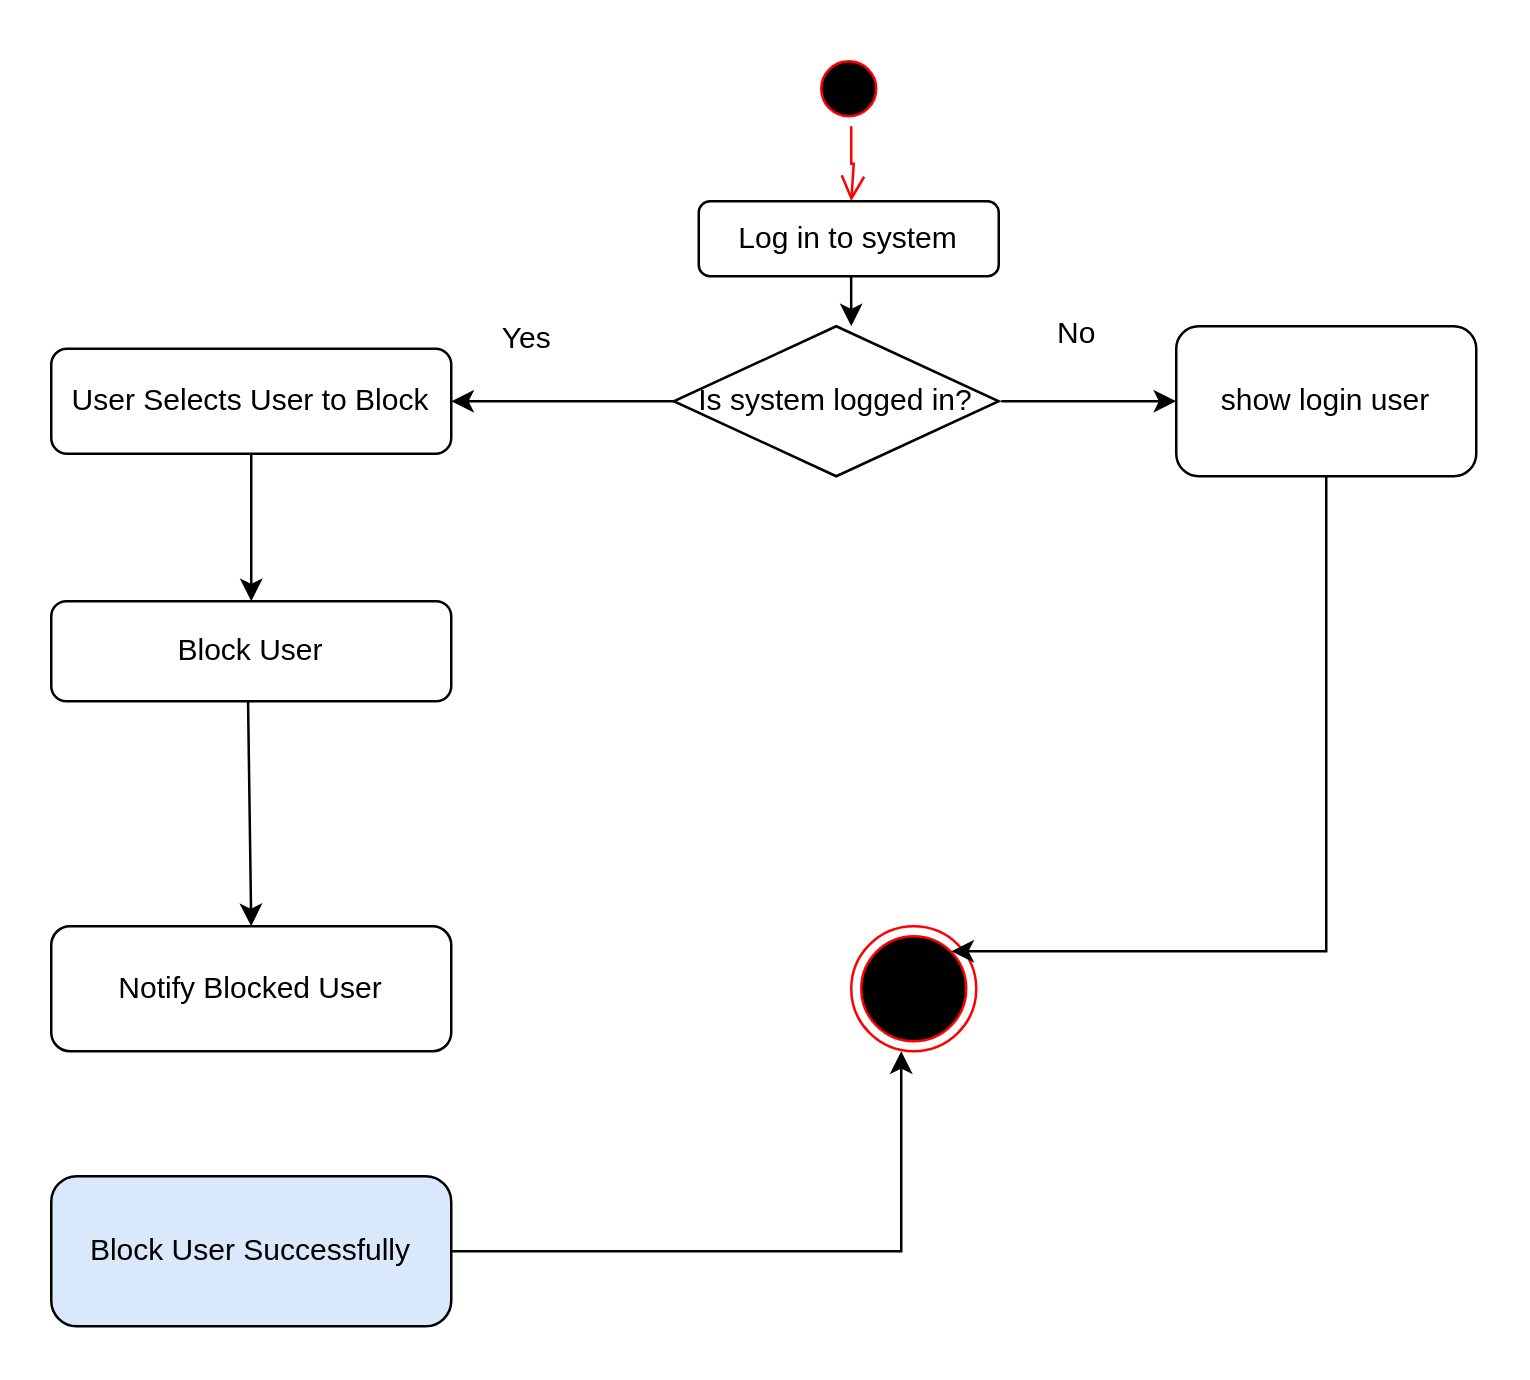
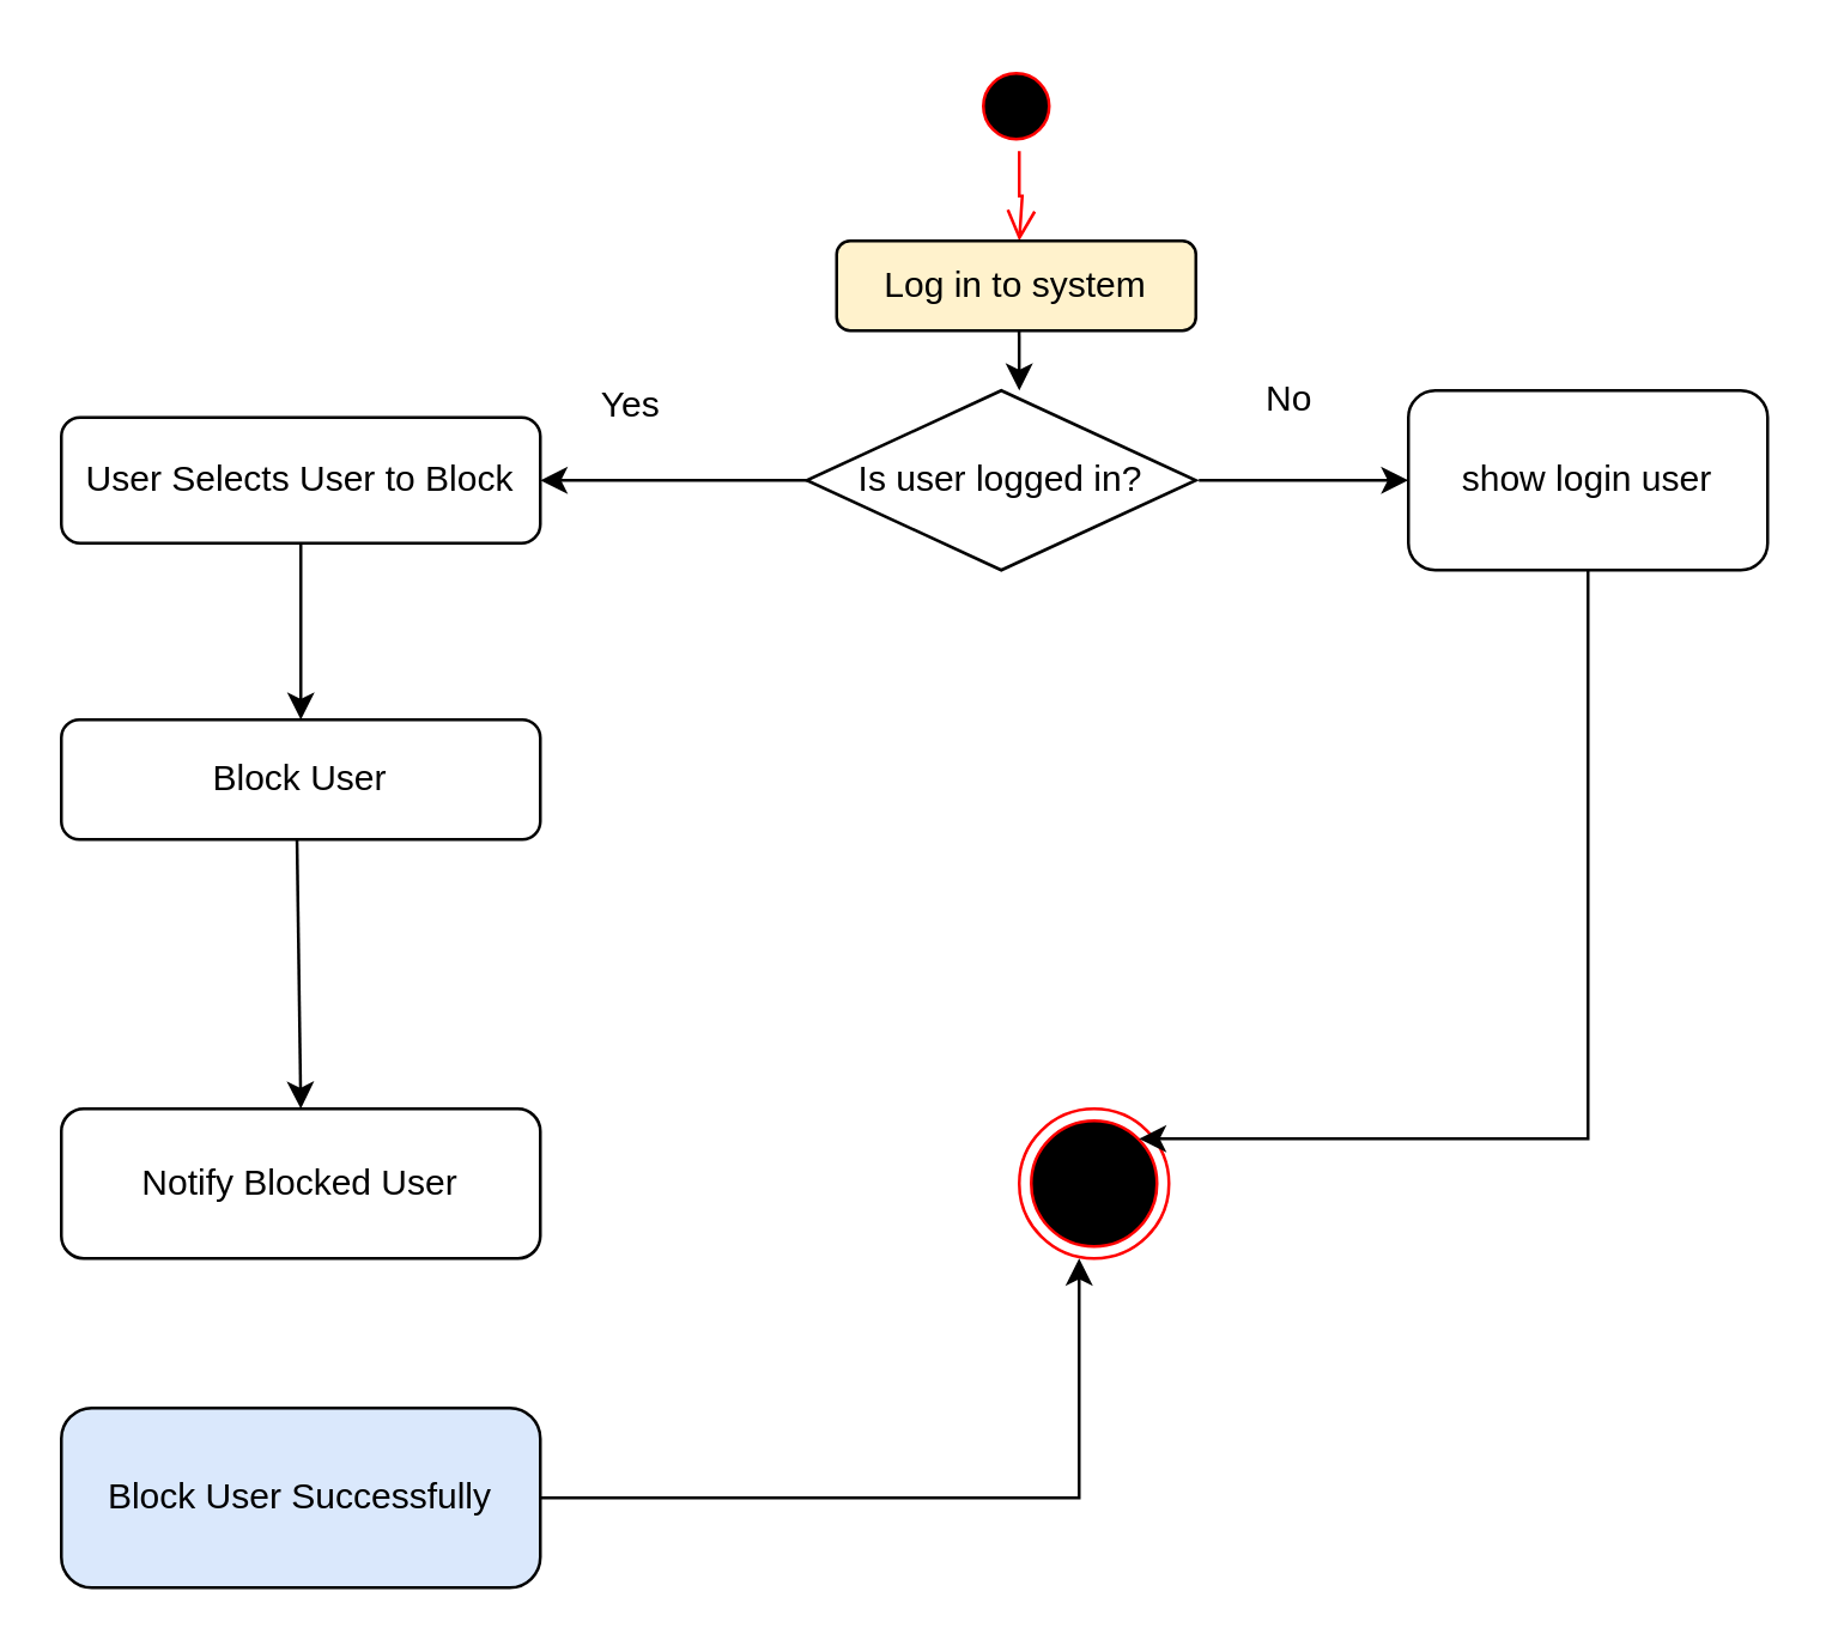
  <mxCell id="0" />
  <mxCell id="1" parent="0" />
  <mxCell id="2" value="" style="ellipse;html=1;shape=startState;fillColor=#000000;strokeColor=#ff0000;" parent="1" vertex="1"><mxGeometry x="324" y="20" width="30" height="30" as="geometry" /></mxCell>
  <mxCell id="3" value="" style="edgeStyle=orthogonalEdgeStyle;html=1;verticalAlign=bottom;endArrow=open;endSize=8;strokeColor=#ff0000;rounded=0;" parent="1" source="2" edge="1"><mxGeometry relative="1" as="geometry"><mxPoint x="340" y="80" as="targetPoint" /><Array as="points"><mxPoint x="340" y="65" /><mxPoint x="341" y="65" /></Array></mxGeometry></mxCell>
- <mxCell id="4" value="Log in to system" style="rounded=1;whiteSpace=wrap;html=1;" parent="1" vertex="1"><mxGeometry x="279" y="80" width="120" height="30" as="geometry" /></mxCell>
- <mxCell id="5" value="Is system logged in?" style="rhombus;whiteSpace=wrap;html=1;" parent="1" vertex="1"><mxGeometry x="269" y="130" width="130" height="60" as="geometry" /></mxCell>
+ <mxCell id="4" value="Log in to system" style="rounded=1;whiteSpace=wrap;html=1;fillColor=#fff2cc;" parent="1" vertex="1"><mxGeometry x="279" y="80" width="120" height="30" as="geometry" /></mxCell>
+ <mxCell id="5" value="Is user logged in?" style="rhombus;whiteSpace=wrap;html=1;" parent="1" vertex="1"><mxGeometry x="269" y="130" width="130" height="60" as="geometry" /></mxCell>
  <mxCell id="6" value="" style="endArrow=classic;html=1;rounded=0;exitX=0.508;exitY=1;exitDx=0;exitDy=0;exitPerimeter=0;" parent="1" source="4" edge="1"><mxGeometry width="50" height="50" relative="1" as="geometry"><mxPoint x="260" y="320" as="sourcePoint" /><mxPoint x="340" y="130" as="targetPoint" /></mxGeometry></mxCell>
  <mxCell id="7" value="" style="endArrow=classic;html=1;rounded=0;" parent="1" edge="1"><mxGeometry width="50" height="50" relative="1" as="geometry"><mxPoint x="270" y="160" as="sourcePoint" /><mxPoint x="180" y="160" as="targetPoint" /></mxGeometry></mxCell>
  <mxCell id="8" value="User Selects User to Block" style="rounded=1;whiteSpace=wrap;html=1;" parent="1" vertex="1"><mxGeometry x="20" y="139" width="160" height="42" as="geometry" /></mxCell>
  <mxCell id="9" value="Block User" style="rounded=1;whiteSpace=wrap;html=1;" parent="1" vertex="1"><mxGeometry x="20" y="240" width="160" height="40" as="geometry" /></mxCell>
  <mxCell id="10" value="" style="endArrow=classic;html=1;rounded=0;exitX=0.5;exitY=1;exitDx=0;exitDy=0;exitPerimeter=0;" parent="1" source="8" edge="1"><mxGeometry width="50" height="50" relative="1" as="geometry"><mxPoint x="100" y="300" as="sourcePoint" /><mxPoint x="100" y="240" as="targetPoint" /></mxGeometry></mxCell>
  <mxCell id="11" value="Yes" style="text;html=1;align=center;verticalAlign=middle;resizable=0;points=[];autosize=1;strokeColor=none;fillColor=none;" parent="1" vertex="1"><mxGeometry x="190" y="120" width="40" height="30" as="geometry" /></mxCell>
  <mxCell id="12" value="" style="endArrow=classic;html=1;rounded=0;" parent="1" edge="1"><mxGeometry width="50" height="50" relative="1" as="geometry"><mxPoint x="400" y="160" as="sourcePoint" /><mxPoint x="470" y="160" as="targetPoint" /></mxGeometry></mxCell>
  <mxCell id="13" value="No" style="text;html=1;align=center;verticalAlign=middle;resizable=0;points=[];autosize=1;strokeColor=none;fillColor=none;" parent="1" vertex="1"><mxGeometry x="410" y="118" width="40" height="30" as="geometry" /></mxCell>
  <mxCell id="14" value="show login user" style="rounded=1;whiteSpace=wrap;html=1;" parent="1" vertex="1"><mxGeometry x="470" y="130" width="120" height="60" as="geometry" /></mxCell>
  <mxCell id="15" value="" style="ellipse;html=1;shape=endState;fillColor=#000000;strokeColor=#ff0000;" parent="1" vertex="1"><mxGeometry x="530" y="430" height="30" as="geometry" /></mxCell>
  <mxCell id="16" value="" style="endArrow=classic;html=1;rounded=0;exitX=0.492;exitY=1;exitDx=0;exitDy=0;exitPerimeter=0;entryX=0.5;entryY=0;entryDx=0;entryDy=0;" parent="1" source="9" edge="1"><mxGeometry width="50" height="50" relative="1" as="geometry"><mxPoint x="100.05" y="360" as="sourcePoint" /><mxPoint x="100" y="370" as="targetPoint" /></mxGeometry></mxCell>
  <mxCell id="17" value="Notify Blocked User" style="rounded=1;whiteSpace=wrap;html=1;" parent="1" vertex="1"><mxGeometry x="20" y="370" width="160" height="50" as="geometry" /></mxCell>
  <mxCell id="18" value="" style="ellipse;html=1;shape=endState;fillColor=#000000;strokeColor=#ff0000;" parent="1" vertex="1"><mxGeometry x="340" y="370" width="50" height="50" as="geometry" /></mxCell>
  <mxCell id="19" value="" style="endArrow=classic;html=1;rounded=0;exitX=0.5;exitY=1;exitDx=0;exitDy=0;exitPerimeter=0;" parent="1" source="14" edge="1"><mxGeometry width="50" height="50" relative="1" as="geometry"><mxPoint x="410" y="400" as="sourcePoint" /><mxPoint x="380" y="380" as="targetPoint" /><Array as="points"><mxPoint x="530" y="380" /></Array></mxGeometry></mxCell>
  <mxCell id="20" value="Block User Successfully" style="rounded=1;whiteSpace=wrap;html=1;arcSize=17;fillColor=#dae8fc;" vertex="1" parent="1"><mxGeometry x="20" y="470" width="160" height="60" as="geometry" /></mxCell>
  <mxCell id="21" value="" style="endArrow=classic;html=1;rounded=0;entryX=0.4;entryY=1;entryDx=0;entryDy=0;entryPerimeter=0;exitX=1;exitY=0.5;exitDx=0;exitDy=0;exitPerimeter=0;" edge="1" parent="1" source="20" target="18"><mxGeometry width="50" height="50" relative="1" as="geometry"><mxPoint x="270" y="480" as="sourcePoint" /><mxPoint x="320" y="430" as="targetPoint" /><Array as="points"><mxPoint x="360" y="500" /></Array></mxGeometry></mxCell>
